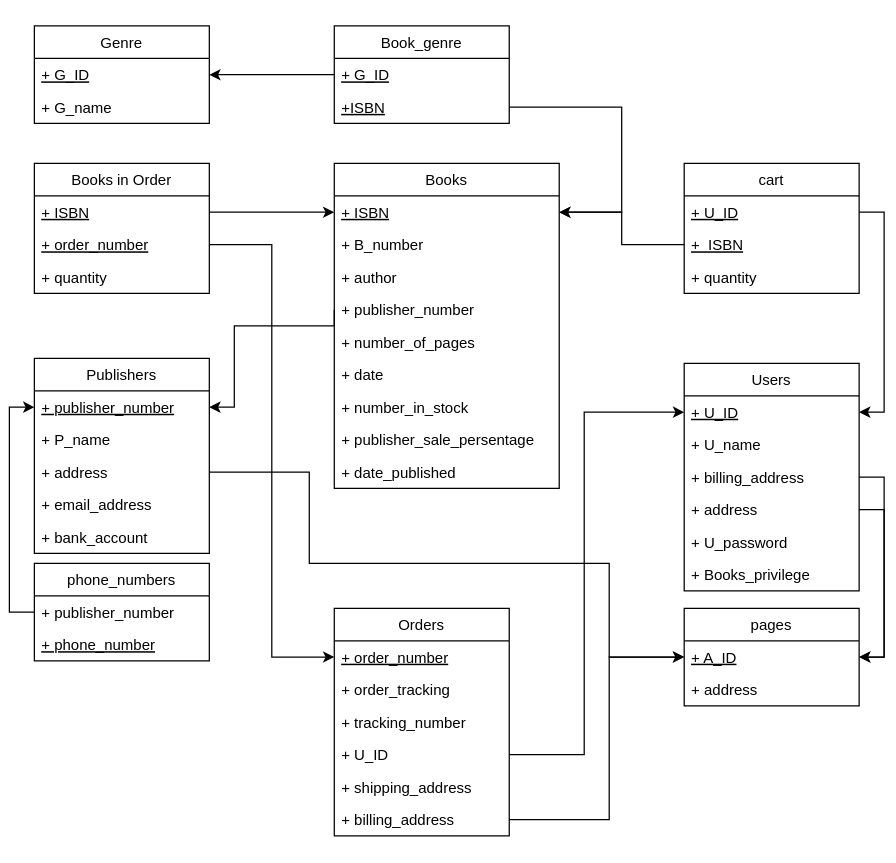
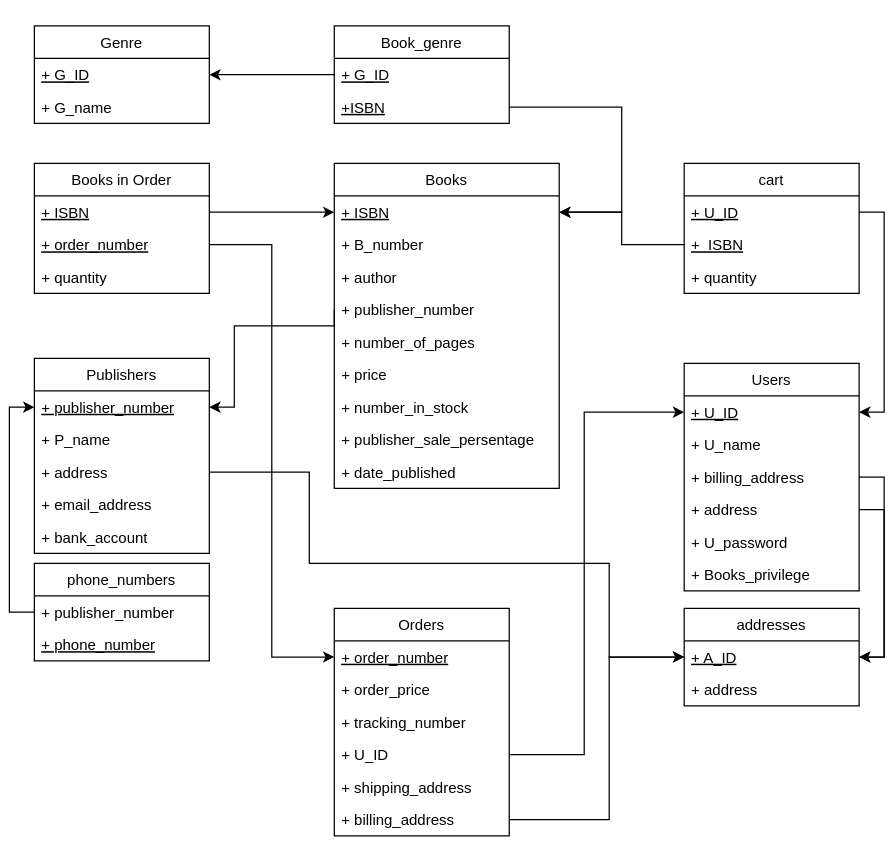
  <mxCell id="0" />
  <mxCell id="1" parent="0" />
  <mxCell id="2" value="Books" style="swimlane;fontStyle=0;childLayout=stackLayout;horizontal=1;startSize=26;fillColor=none;horizontalStack=0;resizeParent=1;resizeParentMax=0;resizeLast=0;collapsible=1;marginBottom=0;" parent="1" vertex="1"><mxGeometry x="260" y="130" width="180" height="260" as="geometry" /></mxCell>
  <mxCell id="3" value="+ ISBN" style="text;strokeColor=none;fillColor=none;align=left;verticalAlign=top;spacingLeft=4;spacingRight=4;overflow=hidden;rotatable=0;points=[[0,0.5],[1,0.5]];portConstraint=eastwest;fontStyle=4" parent="2" vertex="1"><mxGeometry y="26" width="180" height="26" as="geometry" /></mxCell>
  <mxCell id="4" value="+ B_number" style="text;strokeColor=none;fillColor=none;align=left;verticalAlign=top;spacingLeft=4;spacingRight=4;overflow=hidden;rotatable=0;points=[[0,0.5],[1,0.5]];portConstraint=eastwest;" parent="2" vertex="1"><mxGeometry y="52" width="180" height="26" as="geometry" /></mxCell>
  <mxCell id="5" value="+ author" style="text;strokeColor=none;fillColor=none;align=left;verticalAlign=top;spacingLeft=4;spacingRight=4;overflow=hidden;rotatable=0;points=[[0,0.5],[1,0.5]];portConstraint=eastwest;" parent="2" vertex="1"><mxGeometry y="78" width="180" height="26" as="geometry" /></mxCell>
  <mxCell id="6" value="+ publisher_number" style="text;strokeColor=none;fillColor=none;align=left;verticalAlign=top;spacingLeft=4;spacingRight=4;overflow=hidden;rotatable=0;points=[[0,0.5],[1,0.5]];portConstraint=eastwest;" parent="2" vertex="1"><mxGeometry y="104" width="180" height="26" as="geometry" /></mxCell>
  <mxCell id="7" value="+ number_of_pages" style="text;strokeColor=none;fillColor=none;align=left;verticalAlign=top;spacingLeft=4;spacingRight=4;overflow=hidden;rotatable=0;points=[[0,0.5],[1,0.5]];portConstraint=eastwest;" parent="2" vertex="1"><mxGeometry y="130" width="180" height="26" as="geometry" /></mxCell>
- <mxCell id="8" value="+ date" style="text;strokeColor=none;fillColor=none;align=left;verticalAlign=top;spacingLeft=4;spacingRight=4;overflow=hidden;rotatable=0;points=[[0,0.5],[1,0.5]];portConstraint=eastwest;" parent="2" vertex="1"><mxGeometry y="156" width="180" height="26" as="geometry" /></mxCell>
+ <mxCell id="8" value="+ price" style="text;strokeColor=none;fillColor=none;align=left;verticalAlign=top;spacingLeft=4;spacingRight=4;overflow=hidden;rotatable=0;points=[[0,0.5],[1,0.5]];portConstraint=eastwest;" parent="2" vertex="1"><mxGeometry y="156" width="180" height="26" as="geometry" /></mxCell>
  <mxCell id="9" value="+ number_in_stock" style="text;strokeColor=none;fillColor=none;align=left;verticalAlign=top;spacingLeft=4;spacingRight=4;overflow=hidden;rotatable=0;points=[[0,0.5],[1,0.5]];portConstraint=eastwest;" parent="2" vertex="1"><mxGeometry y="182" width="180" height="26" as="geometry" /></mxCell>
  <mxCell id="10" value="+ publisher_sale_persentage" style="text;strokeColor=none;fillColor=none;align=left;verticalAlign=top;spacingLeft=4;spacingRight=4;overflow=hidden;rotatable=0;points=[[0,0.5],[1,0.5]];portConstraint=eastwest;" parent="2" vertex="1"><mxGeometry y="208" width="180" height="26" as="geometry" /></mxCell>
  <mxCell id="11" value="+ date_published&#10;" style="text;strokeColor=none;fillColor=none;align=left;verticalAlign=top;spacingLeft=4;spacingRight=4;overflow=hidden;rotatable=0;points=[[0,0.5],[1,0.5]];portConstraint=eastwest;" parent="2" vertex="1"><mxGeometry y="234" width="180" height="26" as="geometry" /></mxCell>
  <mxCell id="12" value="Users" style="swimlane;fontStyle=0;childLayout=stackLayout;horizontal=1;startSize=26;fillColor=none;horizontalStack=0;resizeParent=1;resizeParentMax=0;resizeLast=0;collapsible=1;marginBottom=0;" parent="1" vertex="1"><mxGeometry x="540" y="290" width="140" height="182" as="geometry" /></mxCell>
  <mxCell id="13" value="+ U_ID" style="text;strokeColor=none;fillColor=none;align=left;verticalAlign=top;spacingLeft=4;spacingRight=4;overflow=hidden;rotatable=0;points=[[0,0.5],[1,0.5]];portConstraint=eastwest;fontStyle=4" parent="12" vertex="1"><mxGeometry y="26" width="140" height="26" as="geometry" /></mxCell>
  <mxCell id="14" value="+ U_name" style="text;strokeColor=none;fillColor=none;align=left;verticalAlign=top;spacingLeft=4;spacingRight=4;overflow=hidden;rotatable=0;points=[[0,0.5],[1,0.5]];portConstraint=eastwest;" parent="12" vertex="1"><mxGeometry y="52" width="140" height="26" as="geometry" /></mxCell>
  <mxCell id="15" value="+ billing_address" style="text;strokeColor=none;fillColor=none;align=left;verticalAlign=top;spacingLeft=4;spacingRight=4;overflow=hidden;rotatable=0;points=[[0,0.5],[1,0.5]];portConstraint=eastwest;" parent="12" vertex="1"><mxGeometry y="78" width="140" height="26" as="geometry" /></mxCell>
  <mxCell id="16" value="+ address" style="text;strokeColor=none;fillColor=none;align=left;verticalAlign=top;spacingLeft=4;spacingRight=4;overflow=hidden;rotatable=0;points=[[0,0.5],[1,0.5]];portConstraint=eastwest;" parent="12" vertex="1"><mxGeometry y="104" width="140" height="26" as="geometry" /></mxCell>
  <mxCell id="17" value="+ U_password" style="text;strokeColor=none;fillColor=none;align=left;verticalAlign=top;spacingLeft=4;spacingRight=4;overflow=hidden;rotatable=0;points=[[0,0.5],[1,0.5]];portConstraint=eastwest;" parent="12" vertex="1"><mxGeometry y="130" width="140" height="26" as="geometry" /></mxCell>
  <mxCell id="18" value="+ Books_privilege" style="text;strokeColor=none;fillColor=none;align=left;verticalAlign=top;spacingLeft=4;spacingRight=4;overflow=hidden;rotatable=0;points=[[0,0.5],[1,0.5]];portConstraint=eastwest;" vertex="1" parent="12"><mxGeometry y="156" width="140" height="26" as="geometry" /></mxCell>
  <mxCell id="19" value="Orders" style="swimlane;fontStyle=0;childLayout=stackLayout;horizontal=1;startSize=26;fillColor=none;horizontalStack=0;resizeParent=1;resizeParentMax=0;resizeLast=0;collapsible=1;marginBottom=0;" parent="1" vertex="1"><mxGeometry x="260" y="486" width="140" height="182" as="geometry" /></mxCell>
  <mxCell id="20" value="+ order_number" style="text;strokeColor=none;fillColor=none;align=left;verticalAlign=top;spacingLeft=4;spacingRight=4;overflow=hidden;rotatable=0;points=[[0,0.5],[1,0.5]];portConstraint=eastwest;fontStyle=4" parent="19" vertex="1"><mxGeometry y="26" width="140" height="26" as="geometry" /></mxCell>
- <mxCell id="21" value="+ order_tracking" style="text;strokeColor=none;fillColor=none;align=left;verticalAlign=top;spacingLeft=4;spacingRight=4;overflow=hidden;rotatable=0;points=[[0,0.5],[1,0.5]];portConstraint=eastwest;" parent="19" vertex="1"><mxGeometry y="52" width="140" height="26" as="geometry" /></mxCell>
+ <mxCell id="21" value="+ order_price" style="text;strokeColor=none;fillColor=none;align=left;verticalAlign=top;spacingLeft=4;spacingRight=4;overflow=hidden;rotatable=0;points=[[0,0.5],[1,0.5]];portConstraint=eastwest;" parent="19" vertex="1"><mxGeometry y="52" width="140" height="26" as="geometry" /></mxCell>
  <mxCell id="22" value="+ tracking_number" style="text;strokeColor=none;fillColor=none;align=left;verticalAlign=top;spacingLeft=4;spacingRight=4;overflow=hidden;rotatable=0;points=[[0,0.5],[1,0.5]];portConstraint=eastwest;" parent="19" vertex="1"><mxGeometry y="78" width="140" height="26" as="geometry" /></mxCell>
  <mxCell id="23" value="+ U_ID" style="text;strokeColor=none;fillColor=none;align=left;verticalAlign=top;spacingLeft=4;spacingRight=4;overflow=hidden;rotatable=0;points=[[0,0.5],[1,0.5]];portConstraint=eastwest;" parent="19" vertex="1"><mxGeometry y="104" width="140" height="26" as="geometry" /></mxCell>
  <mxCell id="24" value="+ shipping_address" style="text;strokeColor=none;fillColor=none;align=left;verticalAlign=top;spacingLeft=4;spacingRight=4;overflow=hidden;rotatable=0;points=[[0,0.5],[1,0.5]];portConstraint=eastwest;" parent="19" vertex="1"><mxGeometry y="130" width="140" height="26" as="geometry" /></mxCell>
  <mxCell id="25" value="+ billing_address" style="text;strokeColor=none;fillColor=none;align=left;verticalAlign=top;spacingLeft=4;spacingRight=4;overflow=hidden;rotatable=0;points=[[0,0.5],[1,0.5]];portConstraint=eastwest;" parent="19" vertex="1"><mxGeometry y="156" width="140" height="26" as="geometry" /></mxCell>
  <mxCell id="26" value="Publishers" style="swimlane;fontStyle=0;childLayout=stackLayout;horizontal=1;startSize=26;fillColor=none;horizontalStack=0;resizeParent=1;resizeParentMax=0;resizeLast=0;collapsible=1;marginBottom=0;" parent="1" vertex="1"><mxGeometry x="20" y="286" width="140" height="156" as="geometry" /></mxCell>
  <mxCell id="27" value="+ publisher_number" style="text;strokeColor=none;fillColor=none;align=left;verticalAlign=top;spacingLeft=4;spacingRight=4;overflow=hidden;rotatable=0;points=[[0,0.5],[1,0.5]];portConstraint=eastwest;fontStyle=4" parent="26" vertex="1"><mxGeometry y="26" width="140" height="26" as="geometry" /></mxCell>
  <mxCell id="28" value="+ P_name" style="text;strokeColor=none;fillColor=none;align=left;verticalAlign=top;spacingLeft=4;spacingRight=4;overflow=hidden;rotatable=0;points=[[0,0.5],[1,0.5]];portConstraint=eastwest;" parent="26" vertex="1"><mxGeometry y="52" width="140" height="26" as="geometry" /></mxCell>
  <mxCell id="29" value="+ address" style="text;strokeColor=none;fillColor=none;align=left;verticalAlign=top;spacingLeft=4;spacingRight=4;overflow=hidden;rotatable=0;points=[[0,0.5],[1,0.5]];portConstraint=eastwest;" parent="26" vertex="1"><mxGeometry y="78" width="140" height="26" as="geometry" /></mxCell>
  <mxCell id="30" value="+ email_address" style="text;strokeColor=none;fillColor=none;align=left;verticalAlign=top;spacingLeft=4;spacingRight=4;overflow=hidden;rotatable=0;points=[[0,0.5],[1,0.5]];portConstraint=eastwest;" parent="26" vertex="1"><mxGeometry y="104" width="140" height="26" as="geometry" /></mxCell>
  <mxCell id="31" value="+ bank_account" style="text;strokeColor=none;fillColor=none;align=left;verticalAlign=top;spacingLeft=4;spacingRight=4;overflow=hidden;rotatable=0;points=[[0,0.5],[1,0.5]];portConstraint=eastwest;" parent="26" vertex="1"><mxGeometry y="130" width="140" height="26" as="geometry" /></mxCell>
  <mxCell id="32" value="cart" style="swimlane;fontStyle=0;childLayout=stackLayout;horizontal=1;startSize=26;fillColor=none;horizontalStack=0;resizeParent=1;resizeParentMax=0;resizeLast=0;collapsible=1;marginBottom=0;" parent="1" vertex="1"><mxGeometry x="540" y="130" width="140" height="104" as="geometry" /></mxCell>
  <mxCell id="33" value="+ U_ID" style="text;strokeColor=none;fillColor=none;align=left;verticalAlign=top;spacingLeft=4;spacingRight=4;overflow=hidden;rotatable=0;points=[[0,0.5],[1,0.5]];portConstraint=eastwest;fontStyle=4" parent="32" vertex="1"><mxGeometry y="26" width="140" height="26" as="geometry" /></mxCell>
  <mxCell id="34" value="+  ISBN" style="text;strokeColor=none;fillColor=none;align=left;verticalAlign=top;spacingLeft=4;spacingRight=4;overflow=hidden;rotatable=0;points=[[0,0.5],[1,0.5]];portConstraint=eastwest;fontStyle=4" parent="32" vertex="1"><mxGeometry y="52" width="140" height="26" as="geometry" /></mxCell>
  <mxCell id="35" value="+ quantity" style="text;strokeColor=none;fillColor=none;align=left;verticalAlign=top;spacingLeft=4;spacingRight=4;overflow=hidden;rotatable=0;points=[[0,0.5],[1,0.5]];portConstraint=eastwest;" parent="32" vertex="1"><mxGeometry y="78" width="140" height="26" as="geometry" /></mxCell>
  <mxCell id="36" value="Books in Order" style="swimlane;fontStyle=0;childLayout=stackLayout;horizontal=1;startSize=26;fillColor=none;horizontalStack=0;resizeParent=1;resizeParentMax=0;resizeLast=0;collapsible=1;marginBottom=0;" parent="1" vertex="1"><mxGeometry x="20" y="130" width="140" height="104" as="geometry" /></mxCell>
  <mxCell id="37" value="+ ISBN" style="text;strokeColor=none;fillColor=none;align=left;verticalAlign=top;spacingLeft=4;spacingRight=4;overflow=hidden;rotatable=0;points=[[0,0.5],[1,0.5]];portConstraint=eastwest;fontStyle=4" parent="36" vertex="1"><mxGeometry y="26" width="140" height="26" as="geometry" /></mxCell>
  <mxCell id="38" value="+ order_number" style="text;strokeColor=none;fillColor=none;align=left;verticalAlign=top;spacingLeft=4;spacingRight=4;overflow=hidden;rotatable=0;points=[[0,0.5],[1,0.5]];portConstraint=eastwest;fontStyle=4" parent="36" vertex="1"><mxGeometry y="52" width="140" height="26" as="geometry" /></mxCell>
  <mxCell id="39" value="+ quantity" style="text;strokeColor=none;fillColor=none;align=left;verticalAlign=top;spacingLeft=4;spacingRight=4;overflow=hidden;rotatable=0;points=[[0,0.5],[1,0.5]];portConstraint=eastwest;" parent="36" vertex="1"><mxGeometry y="78" width="140" height="26" as="geometry" /></mxCell>
  <mxCell id="40" value="phone_numbers" style="swimlane;fontStyle=0;childLayout=stackLayout;horizontal=1;startSize=26;fillColor=none;horizontalStack=0;resizeParent=1;resizeParentMax=0;resizeLast=0;collapsible=1;marginBottom=0;" parent="1" vertex="1"><mxGeometry x="20" y="450" width="140" height="78" as="geometry" /></mxCell>
  <mxCell id="41" value="+ publisher_number" style="text;strokeColor=none;fillColor=none;align=left;verticalAlign=top;spacingLeft=4;spacingRight=4;overflow=hidden;rotatable=0;points=[[0,0.5],[1,0.5]];portConstraint=eastwest;" parent="40" vertex="1"><mxGeometry y="26" width="140" height="26" as="geometry" /></mxCell>
  <mxCell id="42" value="+ phone_number" style="text;strokeColor=none;fillColor=none;align=left;verticalAlign=top;spacingLeft=4;spacingRight=4;overflow=hidden;rotatable=0;points=[[0,0.5],[1,0.5]];portConstraint=eastwest;fontStyle=4" parent="40" vertex="1"><mxGeometry y="52" width="140" height="26" as="geometry" /></mxCell>
- <mxCell id="43" value="pages" style="swimlane;fontStyle=0;childLayout=stackLayout;horizontal=1;startSize=26;fillColor=none;horizontalStack=0;resizeParent=1;resizeParentMax=0;resizeLast=0;collapsible=1;marginBottom=0;" parent="1" vertex="1"><mxGeometry x="540" y="486" width="140" height="78" as="geometry" /></mxCell>
+ <mxCell id="43" value="addresses" style="swimlane;fontStyle=0;childLayout=stackLayout;horizontal=1;startSize=26;fillColor=none;horizontalStack=0;resizeParent=1;resizeParentMax=0;resizeLast=0;collapsible=1;marginBottom=0;" parent="1" vertex="1"><mxGeometry x="540" y="486" width="140" height="78" as="geometry" /></mxCell>
  <mxCell id="44" value="+ A_ID" style="text;strokeColor=none;fillColor=none;align=left;verticalAlign=top;spacingLeft=4;spacingRight=4;overflow=hidden;rotatable=0;points=[[0,0.5],[1,0.5]];portConstraint=eastwest;fontStyle=4" parent="43" vertex="1"><mxGeometry y="26" width="140" height="26" as="geometry" /></mxCell>
  <mxCell id="45" value="+ address" style="text;strokeColor=none;fillColor=none;align=left;verticalAlign=top;spacingLeft=4;spacingRight=4;overflow=hidden;rotatable=0;points=[[0,0.5],[1,0.5]];portConstraint=eastwest;" parent="43" vertex="1"><mxGeometry y="52" width="140" height="26" as="geometry" /></mxCell>
  <mxCell id="46" style="edgeStyle=orthogonalEdgeStyle;rounded=0;orthogonalLoop=1;jettySize=auto;html=1;exitX=0;exitY=0.5;exitDx=0;exitDy=0;entryX=1;entryY=0.5;entryDx=0;entryDy=0;" parent="1" source="6" target="27" edge="1"><mxGeometry relative="1" as="geometry"><Array as="points"><mxPoint x="260" y="260" /><mxPoint x="180" y="260" /><mxPoint x="180" y="325" /></Array></mxGeometry></mxCell>
  <mxCell id="47" style="edgeStyle=orthogonalEdgeStyle;rounded=0;orthogonalLoop=1;jettySize=auto;html=1;exitX=0;exitY=0.5;exitDx=0;exitDy=0;entryX=1;entryY=0.5;entryDx=0;entryDy=0;" parent="1" source="34" target="3" edge="1"><mxGeometry relative="1" as="geometry" /></mxCell>
  <mxCell id="48" style="edgeStyle=orthogonalEdgeStyle;rounded=0;orthogonalLoop=1;jettySize=auto;html=1;exitX=1;exitY=0.5;exitDx=0;exitDy=0;entryX=1;entryY=0.5;entryDx=0;entryDy=0;" parent="1" source="33" target="13" edge="1"><mxGeometry relative="1" as="geometry" /></mxCell>
  <mxCell id="49" style="edgeStyle=orthogonalEdgeStyle;rounded=0;orthogonalLoop=1;jettySize=auto;html=1;exitX=1;exitY=0.5;exitDx=0;exitDy=0;entryX=0;entryY=0.5;entryDx=0;entryDy=0;" parent="1" source="23" target="13" edge="1"><mxGeometry relative="1" as="geometry"><Array as="points"><mxPoint x="460" y="603" /><mxPoint x="460" y="329" /></Array></mxGeometry></mxCell>
  <mxCell id="50" style="edgeStyle=orthogonalEdgeStyle;rounded=0;orthogonalLoop=1;jettySize=auto;html=1;exitX=1;exitY=0.5;exitDx=0;exitDy=0;entryX=0;entryY=0.5;entryDx=0;entryDy=0;" parent="1" source="38" target="20" edge="1"><mxGeometry relative="1" as="geometry" /></mxCell>
  <mxCell id="51" style="edgeStyle=orthogonalEdgeStyle;rounded=0;orthogonalLoop=1;jettySize=auto;html=1;exitX=1;exitY=0.5;exitDx=0;exitDy=0;entryX=1;entryY=0.5;entryDx=0;entryDy=0;startArrow=classic;startFill=1;endArrow=none;endFill=0;" parent="1" source="44" target="15" edge="1"><mxGeometry relative="1" as="geometry" /></mxCell>
  <mxCell id="52" style="edgeStyle=orthogonalEdgeStyle;rounded=0;orthogonalLoop=1;jettySize=auto;html=1;exitX=1;exitY=0.5;exitDx=0;exitDy=0;entryX=1;entryY=0.5;entryDx=0;entryDy=0;endArrow=none;endFill=0;startArrow=classic;startFill=1;" parent="1" source="44" target="16" edge="1"><mxGeometry relative="1" as="geometry" /></mxCell>
  <mxCell id="53" style="edgeStyle=orthogonalEdgeStyle;rounded=0;orthogonalLoop=1;jettySize=auto;html=1;exitX=0;exitY=0.5;exitDx=0;exitDy=0;entryX=0;entryY=0.5;entryDx=0;entryDy=0;" parent="1" source="41" target="27" edge="1"><mxGeometry relative="1" as="geometry" /></mxCell>
  <mxCell id="54" style="edgeStyle=orthogonalEdgeStyle;rounded=0;orthogonalLoop=1;jettySize=auto;html=1;exitX=0;exitY=0.5;exitDx=0;exitDy=0;entryX=1;entryY=0.5;entryDx=0;entryDy=0;startArrow=classic;startFill=1;endArrow=none;endFill=0;" parent="1" source="44" target="29" edge="1"><mxGeometry relative="1" as="geometry"><Array as="points"><mxPoint x="480" y="525" /><mxPoint x="480" y="450" /><mxPoint x="240" y="450" /><mxPoint x="240" y="377" /></Array></mxGeometry></mxCell>
  <mxCell id="55" style="edgeStyle=orthogonalEdgeStyle;rounded=0;orthogonalLoop=1;jettySize=auto;html=1;exitX=1;exitY=0.5;exitDx=0;exitDy=0;entryX=0;entryY=0.5;entryDx=0;entryDy=0;" edge="1" parent="1" source="37" target="3"><mxGeometry relative="1" as="geometry" /></mxCell>
  <mxCell id="56" style="edgeStyle=orthogonalEdgeStyle;rounded=0;orthogonalLoop=1;jettySize=auto;html=1;exitX=1;exitY=0.5;exitDx=0;exitDy=0;entryX=0;entryY=0.5;entryDx=0;entryDy=0;" edge="1" parent="1" source="25" target="44"><mxGeometry relative="1" as="geometry"><mxPoint x="540" y="520" as="targetPoint" /><Array as="points"><mxPoint x="480" y="655" /><mxPoint x="480" y="525" /></Array></mxGeometry></mxCell>
  <mxCell id="57" value="Genre" style="swimlane;fontStyle=0;childLayout=stackLayout;horizontal=1;startSize=26;fillColor=none;horizontalStack=0;resizeParent=1;resizeParentMax=0;resizeLast=0;collapsible=1;marginBottom=0;" vertex="1" parent="1"><mxGeometry x="20" y="20" width="140" height="78" as="geometry" /></mxCell>
  <mxCell id="58" value="+ G_ID" style="text;strokeColor=none;fillColor=none;align=left;verticalAlign=top;spacingLeft=4;spacingRight=4;overflow=hidden;rotatable=0;points=[[0,0.5],[1,0.5]];portConstraint=eastwest;fontStyle=4" vertex="1" parent="57"><mxGeometry y="26" width="140" height="26" as="geometry" /></mxCell>
  <mxCell id="59" value="+ G_name" style="text;strokeColor=none;fillColor=none;align=left;verticalAlign=top;spacingLeft=4;spacingRight=4;overflow=hidden;rotatable=0;points=[[0,0.5],[1,0.5]];portConstraint=eastwest;" vertex="1" parent="57"><mxGeometry y="52" width="140" height="26" as="geometry" /></mxCell>
  <mxCell id="60" value="Book_genre" style="swimlane;fontStyle=0;childLayout=stackLayout;horizontal=1;startSize=26;fillColor=none;horizontalStack=0;resizeParent=1;resizeParentMax=0;resizeLast=0;collapsible=1;marginBottom=0;" vertex="1" parent="1"><mxGeometry x="260" y="20" width="140" height="78" as="geometry" /></mxCell>
  <mxCell id="61" value="+ G_ID" style="text;strokeColor=none;fillColor=none;align=left;verticalAlign=top;spacingLeft=4;spacingRight=4;overflow=hidden;rotatable=0;points=[[0,0.5],[1,0.5]];portConstraint=eastwest;fontStyle=4" vertex="1" parent="60"><mxGeometry y="26" width="140" height="26" as="geometry" /></mxCell>
  <mxCell id="62" value="+ISBN" style="text;strokeColor=none;fillColor=none;align=left;verticalAlign=top;spacingLeft=4;spacingRight=4;overflow=hidden;rotatable=0;points=[[0,0.5],[1,0.5]];portConstraint=eastwest;fontStyle=4" vertex="1" parent="60"><mxGeometry y="52" width="140" height="26" as="geometry" /></mxCell>
  <mxCell id="63" style="edgeStyle=orthogonalEdgeStyle;rounded=0;orthogonalLoop=1;jettySize=auto;html=1;exitX=1;exitY=0.5;exitDx=0;exitDy=0;entryX=1;entryY=0.5;entryDx=0;entryDy=0;startArrow=none;startFill=0;endArrow=classic;endFill=1;" edge="1" parent="1" source="62" target="3"><mxGeometry relative="1" as="geometry"><Array as="points"><mxPoint x="490" y="85" /><mxPoint x="490" y="169" /></Array></mxGeometry></mxCell>
  <mxCell id="64" style="edgeStyle=orthogonalEdgeStyle;rounded=0;orthogonalLoop=1;jettySize=auto;html=1;exitX=0;exitY=0.5;exitDx=0;exitDy=0;entryX=1;entryY=0.5;entryDx=0;entryDy=0;startArrow=none;startFill=0;endArrow=classic;endFill=1;" edge="1" parent="1" source="61" target="58"><mxGeometry relative="1" as="geometry" /></mxCell>
